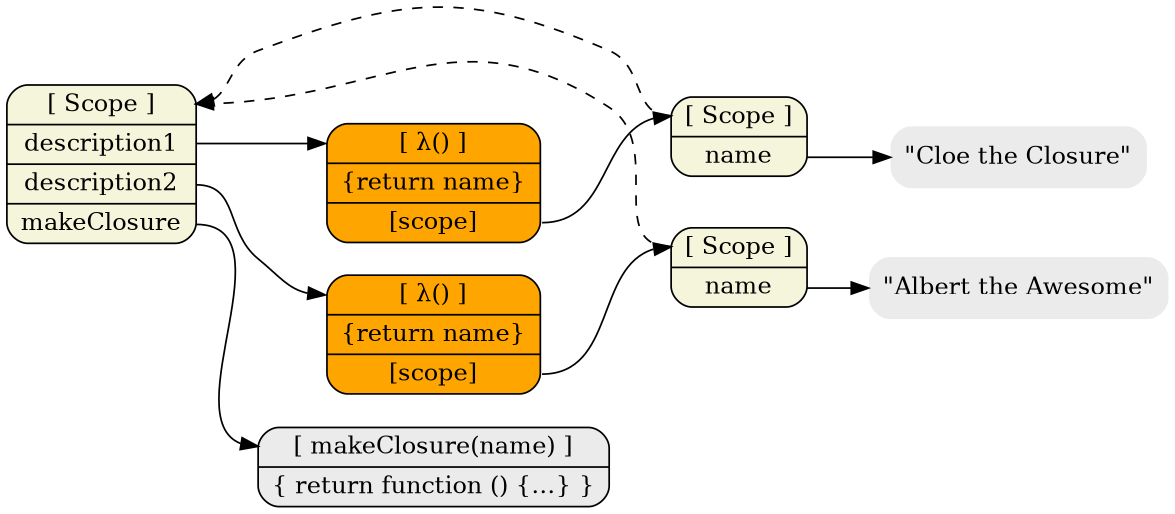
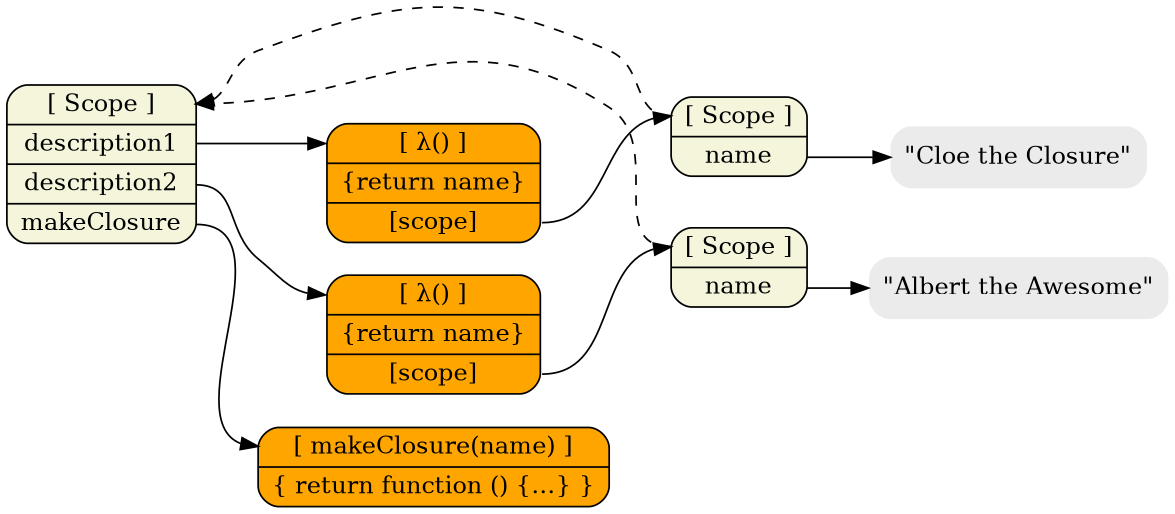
  digraph {
    rankdir=LR
    node [fillcolor=beige shape=Mrecord style=filled]
    edge [headport=__proto__ tailport=__scope__]
    n1 [label="<__proto__>[ Scope ]|<description1>description1|<description2>description2|<makeClosure>makeClosure"]
-   n2 [fillcolor=gray92 label="<__proto__>[ makeClosure(name) ]|\{ return function () \{…\} \}"]
+   n2 [fillcolor=orange label="<__proto__>[ makeClosure(name) ]|\{ return function () \{…\} \}"]
    n3 [fillcolor=orange label="<__proto__>[ λ() ]|\{return name\}|<__scope__>[scope]"]
    n4 [fillcolor=orange label="<__proto__>[ λ() ]|\{return name\}|<__scope__>[scope]"]
    n5 [label="<__proto__>[ Scope ]|<name>name"]
    n6 [fillcolor=gray92 label="\"Cloe the Closure\"" shape=plaintext style="filled,rounded"]
    n7 [label="<__proto__>[ Scope ]|<name>name"]
    n8 [fillcolor=gray92 label="\"Albert the Awesome\"" shape=plaintext style="filled,rounded"]
    n1 -> n2 [tailport=makeClosure]
    n1 -> n3 [tailport=description1]
    n1 -> n4 [tailport=description2]
    n3 -> n5
    n4 -> n7
    n5 -> n1 [style=dashed tailport=__proto__]
    n5 -> n6 [tailport=name headport=""]
    n7 -> n1 [style=dashed tailport=__proto__]
    n7 -> n8 [tailport=name headport=""]
  }
